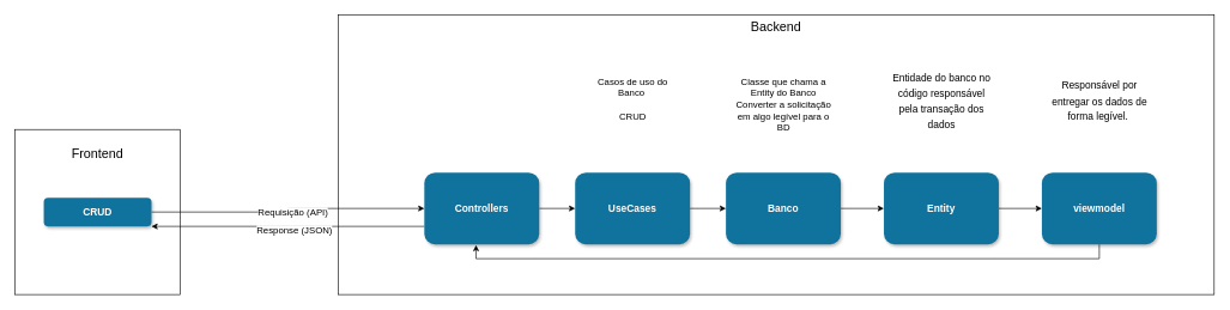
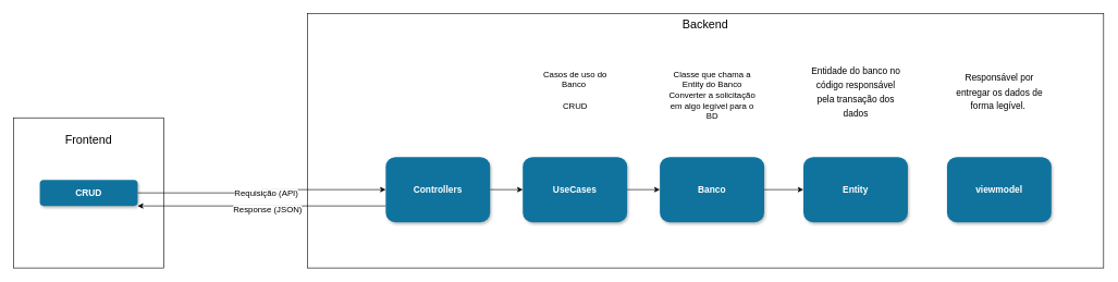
  <mxCell id="0" />
  <mxCell id="1" parent="0" />
  <mxCell id="2" value="&lt;p style=&quot;line-height: 120%; font-size: 18px;&quot;&gt;Frontend&lt;/p&gt;" style="whiteSpace=wrap;html=1;aspect=fixed;verticalAlign=top;fontSize=18;" vertex="1" parent="1"><mxGeometry x="20" y="180" width="230" height="230" as="geometry" /></mxCell>
  <mxCell id="3" value="Backend" style="rounded=0;whiteSpace=wrap;html=1;fontSize=18;verticalAlign=top;" vertex="1" parent="1"><mxGeometry x="470" y="20" width="1220" height="390" as="geometry" /></mxCell>
  <mxCell id="4" style="edgeStyle=orthogonalEdgeStyle;rounded=0;orthogonalLoop=1;jettySize=auto;html=1;fontSize=18;entryX=0;entryY=0.5;entryDx=0;entryDy=0;" edge="1" parent="1" source="6" target="10"><mxGeometry relative="1" as="geometry"><mxPoint x="440" y="600" as="targetPoint" /></mxGeometry></mxCell>
  <mxCell id="5" value="Requisição (API)" style="edgeLabel;html=1;align=center;verticalAlign=middle;resizable=0;points=[];fontSize=13;" vertex="1" connectable="0" parent="4"><mxGeometry x="-0.168" y="2" relative="1" as="geometry"><mxPoint x="36" y="2" as="offset" /></mxGeometry></mxCell>
  <mxCell id="6" value="CRUD" style="rounded=1;fillColor=#10739E;strokeColor=none;shadow=1;gradientColor=none;fontStyle=1;fontColor=#FFFFFF;fontSize=14;" parent="1" vertex="1"><mxGeometry x="60" y="275" width="150" height="40" as="geometry" /></mxCell>
  <mxCell id="7" style="edgeStyle=orthogonalEdgeStyle;rounded=0;orthogonalLoop=1;jettySize=auto;html=1;fontSize=18;" edge="1" parent="1" source="10" target="12"><mxGeometry relative="1" as="geometry" /></mxCell>
  <mxCell id="8" style="edgeStyle=orthogonalEdgeStyle;rounded=0;orthogonalLoop=1;jettySize=auto;html=1;exitX=0;exitY=0.75;exitDx=0;exitDy=0;entryX=1;entryY=1;entryDx=0;entryDy=0;fontSize=13;" edge="1" parent="1" source="10" target="6"><mxGeometry relative="1" as="geometry"><Array as="points"><mxPoint x="220" y="315" /></Array></mxGeometry></mxCell>
  <mxCell id="9" value="Response (JSON)" style="edgeLabel;html=1;align=center;verticalAlign=middle;resizable=0;points=[];fontSize=13;" vertex="1" connectable="0" parent="8"><mxGeometry x="-0.093" y="5" relative="1" as="geometry"><mxPoint x="-10" as="offset" /></mxGeometry></mxCell>
  <mxCell id="10" value="Controllers" style="rounded=1;fillColor=#10739E;strokeColor=none;shadow=1;gradientColor=none;fontStyle=1;fontColor=#FFFFFF;fontSize=14;" vertex="1" parent="1"><mxGeometry x="590" y="240" width="160" height="100" as="geometry" /></mxCell>
  <mxCell id="11" style="edgeStyle=orthogonalEdgeStyle;rounded=0;orthogonalLoop=1;jettySize=auto;html=1;fontSize=18;" edge="1" parent="1" source="12" target="16"><mxGeometry relative="1" as="geometry" /></mxCell>
  <mxCell id="12" value="UseCases" style="rounded=1;fillColor=#10739E;strokeColor=none;shadow=1;gradientColor=none;fontStyle=1;fontColor=#FFFFFF;fontSize=14;" vertex="1" parent="1"><mxGeometry x="800" y="240" width="160" height="100" as="geometry" /></mxCell>
- <mxCell id="13" style="edgeStyle=orthogonalEdgeStyle;rounded=0;orthogonalLoop=1;jettySize=auto;html=1;entryX=0;entryY=0.5;entryDx=0;entryDy=0;fontSize=13;" edge="1" parent="1" source="14" target="18"><mxGeometry relative="1" as="geometry" /></mxCell>
  <mxCell id="14" value="Entity" style="rounded=1;fillColor=#10739E;strokeColor=none;shadow=1;gradientColor=none;fontStyle=1;fontColor=#FFFFFF;fontSize=14;" vertex="1" parent="1"><mxGeometry x="1230" y="240" width="160" height="100" as="geometry" /></mxCell>
  <mxCell id="15" style="edgeStyle=orthogonalEdgeStyle;rounded=0;orthogonalLoop=1;jettySize=auto;html=1;entryX=0;entryY=0.5;entryDx=0;entryDy=0;fontSize=18;" edge="1" parent="1" source="16" target="14"><mxGeometry relative="1" as="geometry" /></mxCell>
  <mxCell id="16" value="Banco" style="rounded=1;fillColor=#10739E;strokeColor=none;shadow=1;gradientColor=none;fontStyle=1;fontColor=#FFFFFF;fontSize=14;" vertex="1" parent="1"><mxGeometry x="1010" y="240" width="160" height="100" as="geometry" /></mxCell>
- <mxCell id="17" style="edgeStyle=orthogonalEdgeStyle;rounded=0;orthogonalLoop=1;jettySize=auto;html=1;entryX=0.45;entryY=1.01;entryDx=0;entryDy=0;entryPerimeter=0;fontSize=13;" edge="1" parent="1" source="18" target="10"><mxGeometry relative="1" as="geometry"><Array as="points"><mxPoint x="1530" y="360" /><mxPoint x="662" y="360" /></Array></mxGeometry></mxCell>
  <mxCell id="18" value="viewmodel" style="rounded=1;fillColor=#10739E;strokeColor=none;shadow=1;gradientColor=none;fontStyle=1;fontColor=#FFFFFF;fontSize=14;" vertex="1" parent="1"><mxGeometry x="1450" y="240" width="160" height="100" as="geometry" /></mxCell>
  <mxCell id="19" value="Casos de uso do Banco&amp;nbsp;" style="text;html=1;strokeColor=none;fillColor=none;align=center;verticalAlign=middle;whiteSpace=wrap;rounded=0;fontSize=13;" vertex="1" parent="1"><mxGeometry x="808.5" y="100.5" width="143" height="40" as="geometry" /></mxCell>
  <mxCell id="20" value="CRUD" style="text;html=1;strokeColor=none;fillColor=none;align=center;verticalAlign=middle;whiteSpace=wrap;rounded=0;fontSize=13;" vertex="1" parent="1"><mxGeometry x="808.5" y="140.5" width="143" height="40" as="geometry" /></mxCell>
  <mxCell id="21" value="Classe que chama a Entity do Banco" style="text;html=1;strokeColor=none;fillColor=none;align=center;verticalAlign=middle;whiteSpace=wrap;rounded=0;fontSize=13;" vertex="1" parent="1"><mxGeometry x="1018.5" y="100.5" width="143" height="40" as="geometry" /></mxCell>
  <mxCell id="22" value="&lt;font style=&quot;font-size: 14px&quot;&gt;Entidade do banco no código responsável pela transação dos dados&lt;/font&gt;" style="text;html=1;strokeColor=none;fillColor=none;align=center;verticalAlign=middle;whiteSpace=wrap;rounded=0;fontSize=18;" vertex="1" parent="1"><mxGeometry x="1238.5" y="120" width="143" height="40" as="geometry" /></mxCell>
  <mxCell id="23" value="&lt;font style=&quot;font-size: 14px&quot;&gt;Responsável por entregar os dados de forma legível.&amp;nbsp;&lt;/font&gt;" style="text;html=1;strokeColor=none;fillColor=none;align=center;verticalAlign=middle;whiteSpace=wrap;rounded=0;fontSize=18;" vertex="1" parent="1"><mxGeometry x="1458.5" y="120" width="143" height="40" as="geometry" /></mxCell>
  <mxCell id="24" value="Converter a solicitação em algo legível para o BD" style="text;html=1;strokeColor=none;fillColor=none;align=center;verticalAlign=middle;whiteSpace=wrap;rounded=0;fontSize=13;" vertex="1" parent="1"><mxGeometry x="1018.5" y="140.5" width="143" height="40" as="geometry" /></mxCell>
